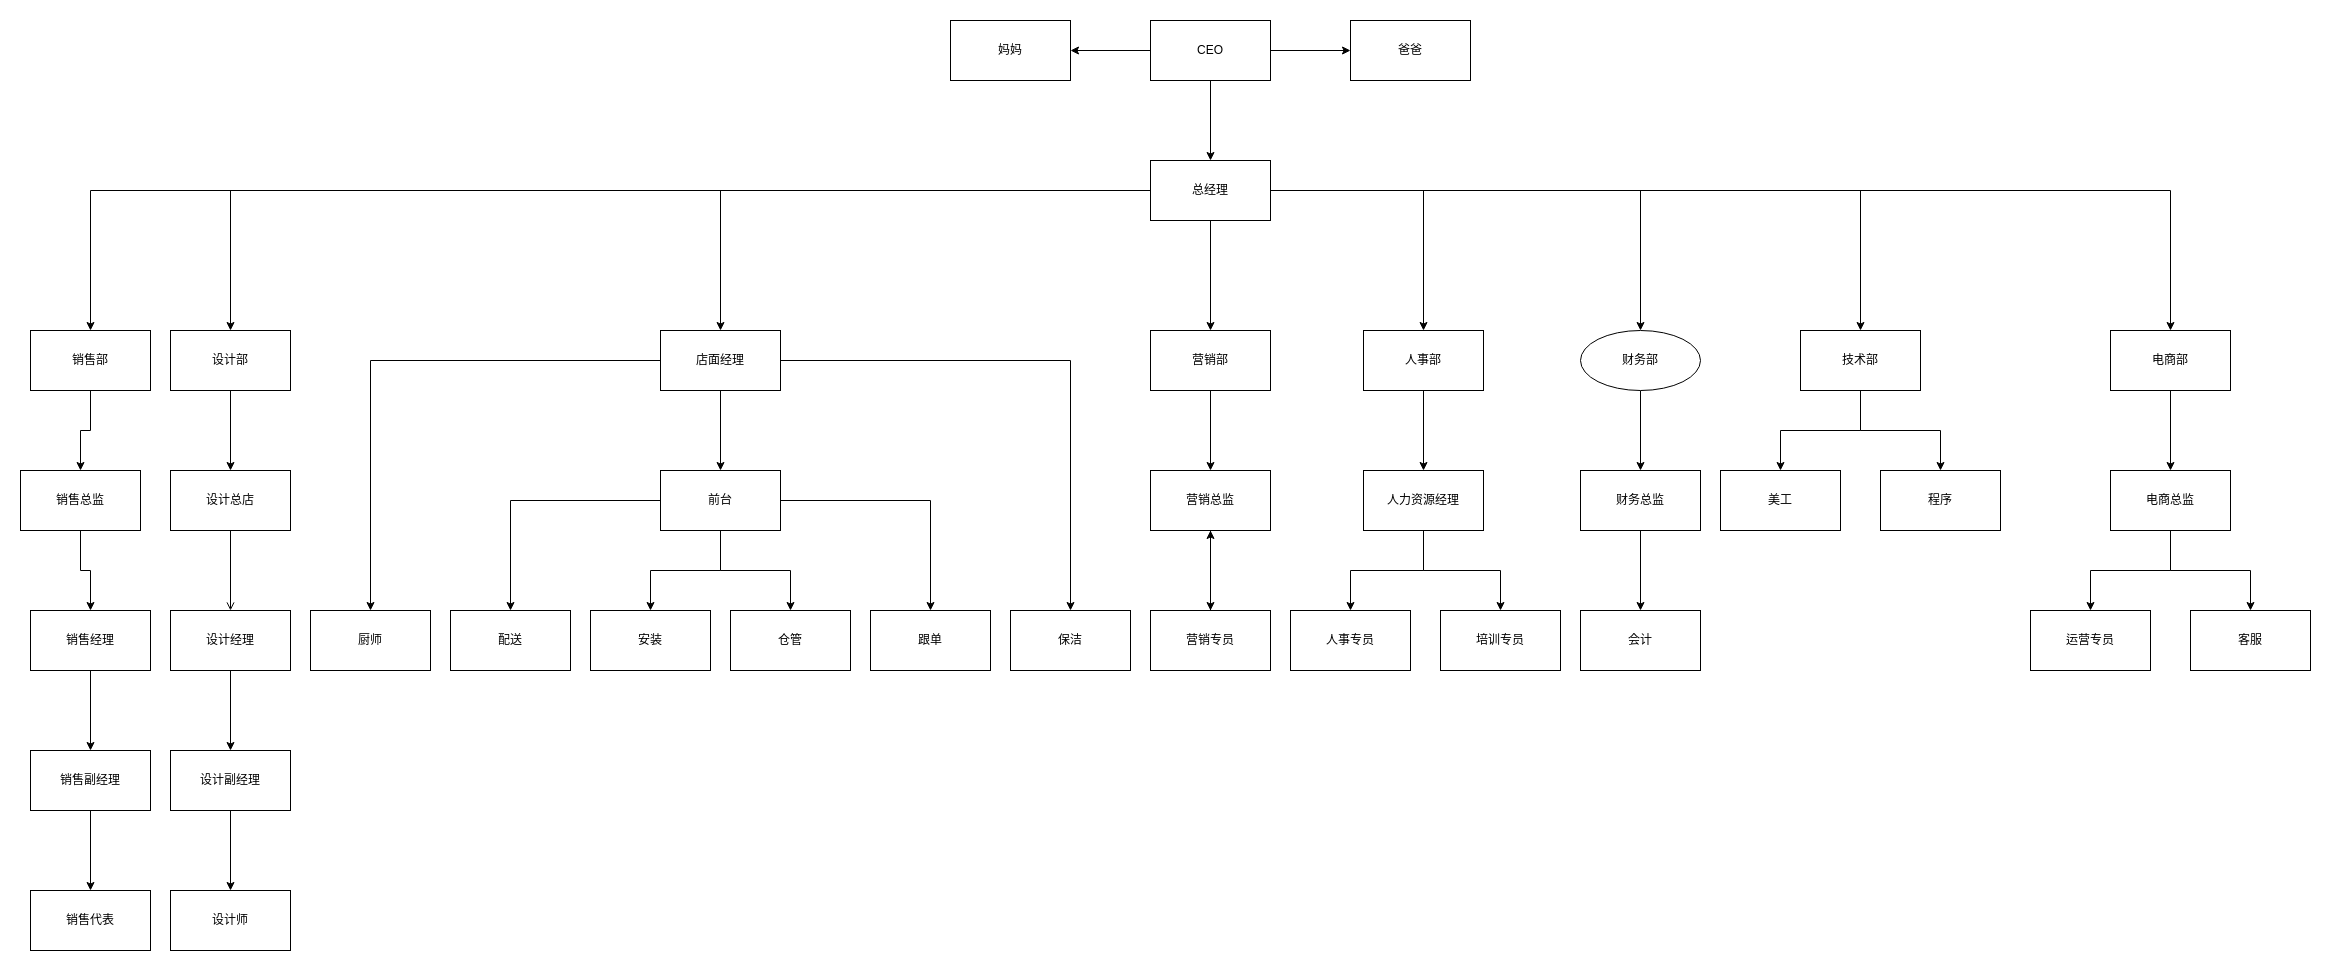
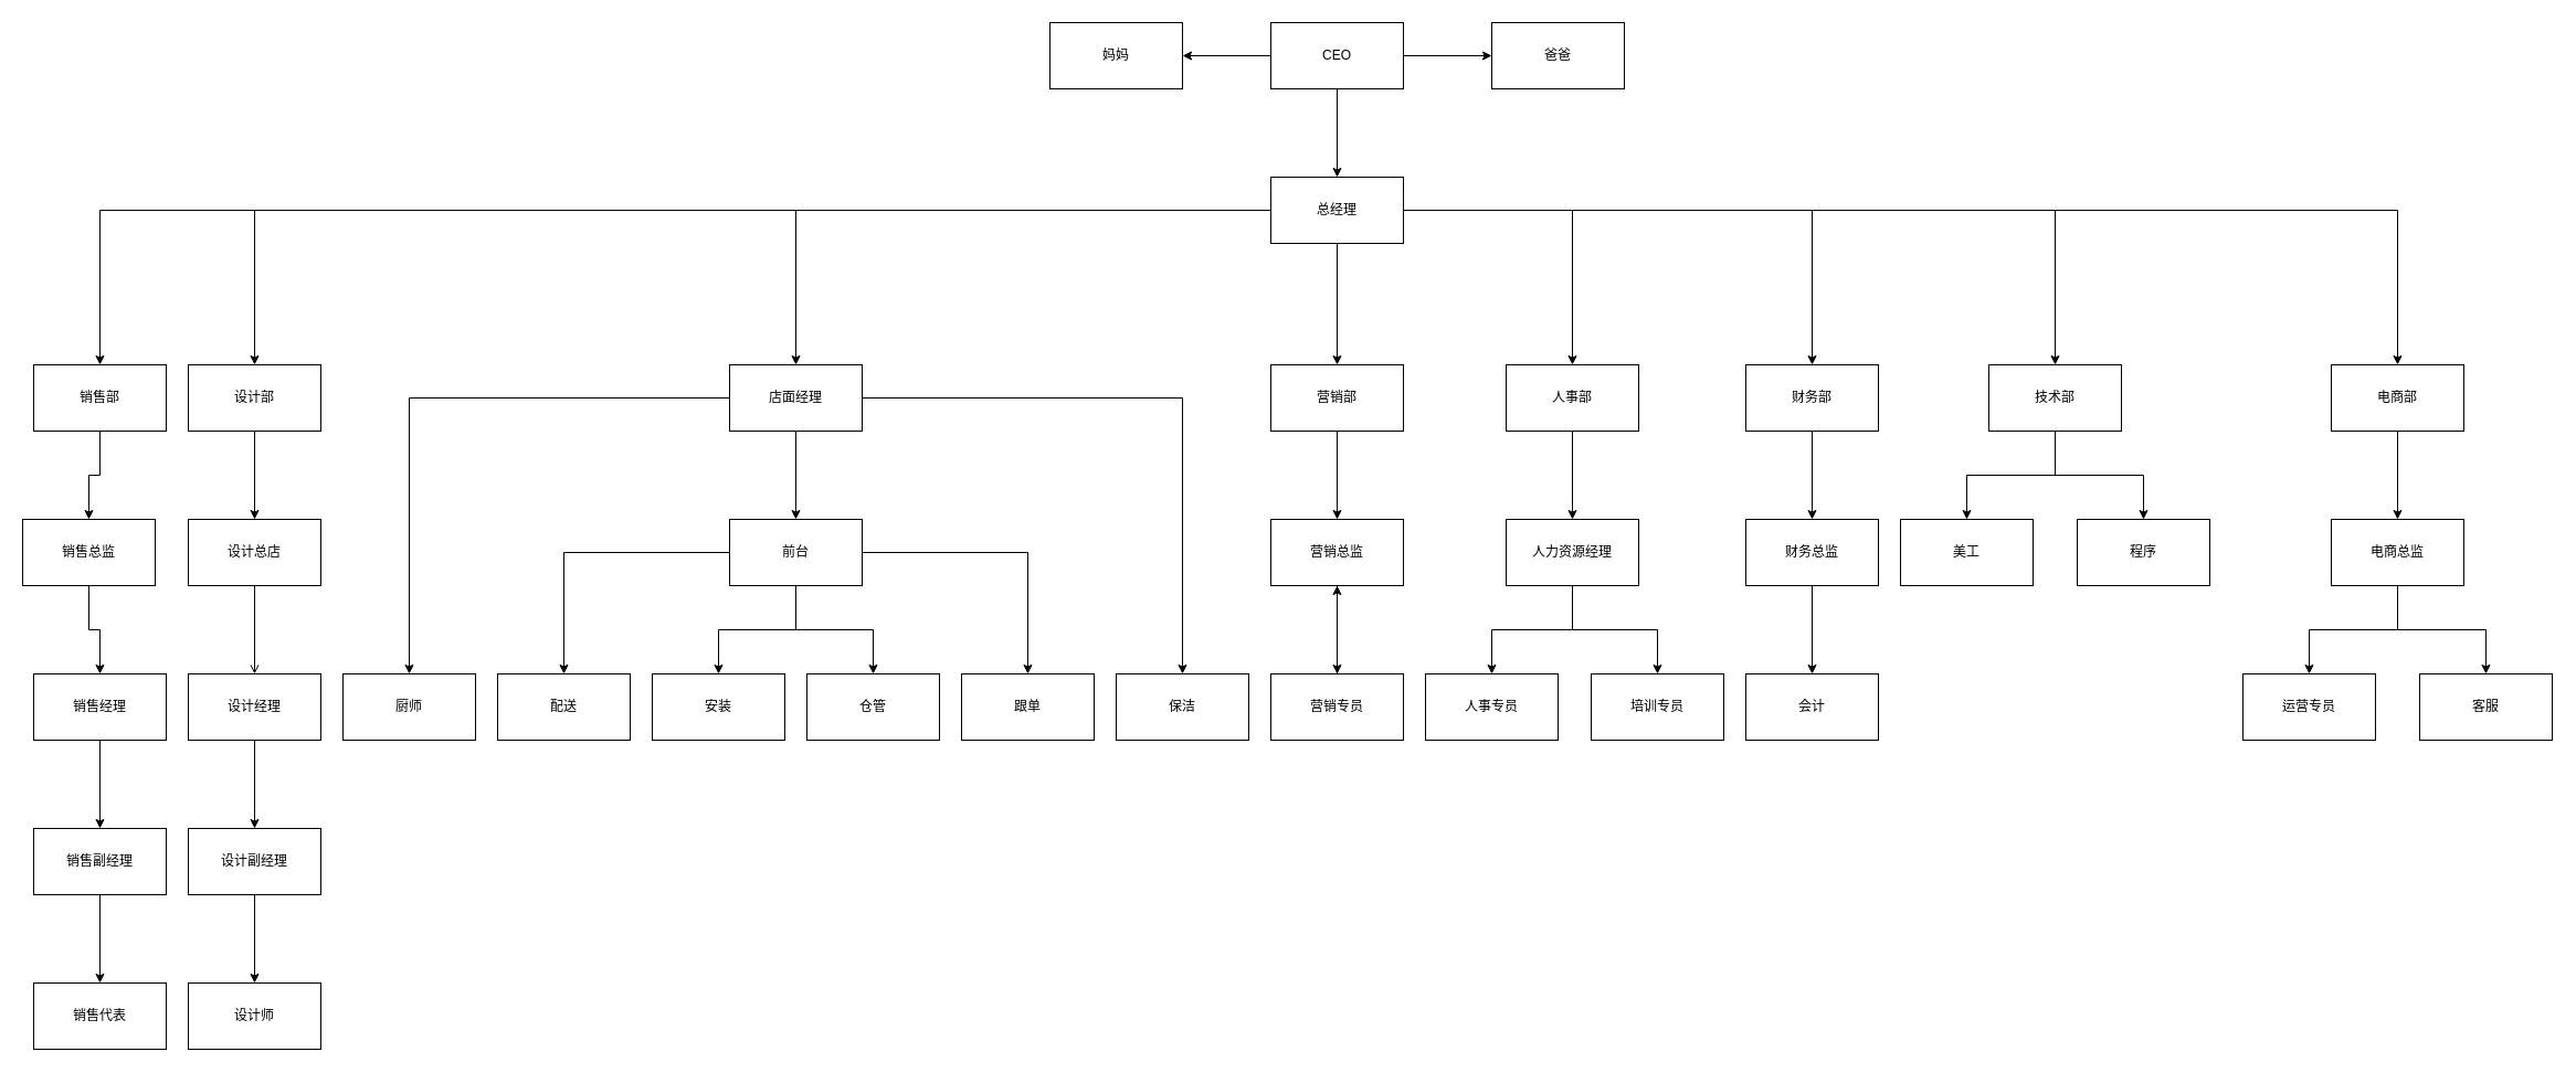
  <mxCell id="0" />
  <mxCell id="1" parent="0" />
  <mxCell id="2" value="" style="edgeStyle=orthogonalEdgeStyle;rounded=0;orthogonalLoop=1;jettySize=auto;html=1;" edge="1" parent="1" source="5" target="6"><mxGeometry relative="1" as="geometry" /></mxCell>
  <mxCell id="3" value="" style="edgeStyle=orthogonalEdgeStyle;rounded=0;orthogonalLoop=1;jettySize=auto;html=1;" edge="1" parent="1" source="5" target="7"><mxGeometry relative="1" as="geometry" /></mxCell>
  <mxCell id="4" value="" style="edgeStyle=orthogonalEdgeStyle;rounded=0;orthogonalLoop=1;jettySize=auto;html=1;" edge="1" parent="1" source="5" target="16"><mxGeometry relative="1" as="geometry" /></mxCell>
  <mxCell id="5" value="CEO" style="rounded=0;whiteSpace=wrap;html=1;" vertex="1" parent="1"><mxGeometry x="1150" y="20" width="120" height="60" as="geometry" /></mxCell>
  <mxCell id="6" value="妈妈" style="rounded=0;whiteSpace=wrap;html=1;" vertex="1" parent="1"><mxGeometry x="950" y="20" width="120" height="60" as="geometry" /></mxCell>
  <mxCell id="7" value="爸爸" style="whiteSpace=wrap;html=1;rounded=0;" vertex="1" parent="1"><mxGeometry x="1350" y="20" width="120" height="60" as="geometry" /></mxCell>
  <mxCell id="8" style="edgeStyle=orthogonalEdgeStyle;rounded=0;orthogonalLoop=1;jettySize=auto;html=1;entryX=0.5;entryY=0;entryDx=0;entryDy=0;" edge="1" parent="1" source="16" target="26"><mxGeometry relative="1" as="geometry" /></mxCell>
  <mxCell id="9" style="edgeStyle=orthogonalEdgeStyle;rounded=0;orthogonalLoop=1;jettySize=auto;html=1;entryX=0.5;entryY=0;entryDx=0;entryDy=0;" edge="1" parent="1" source="16" target="24"><mxGeometry relative="1" as="geometry" /></mxCell>
  <mxCell id="10" style="edgeStyle=orthogonalEdgeStyle;rounded=0;orthogonalLoop=1;jettySize=auto;html=1;" edge="1" parent="1" source="16" target="36"><mxGeometry relative="1" as="geometry" /></mxCell>
  <mxCell id="11" style="edgeStyle=orthogonalEdgeStyle;rounded=0;orthogonalLoop=1;jettySize=auto;html=1;entryX=0.5;entryY=0;entryDx=0;entryDy=0;" edge="1" parent="1" source="16" target="51"><mxGeometry relative="1" as="geometry" /></mxCell>
  <mxCell id="12" style="edgeStyle=orthogonalEdgeStyle;rounded=0;orthogonalLoop=1;jettySize=auto;html=1;entryX=0.5;entryY=0;entryDx=0;entryDy=0;" edge="1" parent="1" source="16" target="57"><mxGeometry relative="1" as="geometry" /></mxCell>
  <mxCell id="13" style="edgeStyle=orthogonalEdgeStyle;rounded=0;orthogonalLoop=1;jettySize=auto;html=1;entryX=0.5;entryY=0;entryDx=0;entryDy=0;" edge="1" parent="1" source="16" target="64"><mxGeometry relative="1" as="geometry" /></mxCell>
  <mxCell id="14" style="edgeStyle=orthogonalEdgeStyle;rounded=0;orthogonalLoop=1;jettySize=auto;html=1;entryX=0.5;entryY=0;entryDx=0;entryDy=0;" edge="1" parent="1" source="16" target="70"><mxGeometry relative="1" as="geometry" /></mxCell>
  <mxCell id="15" style="edgeStyle=orthogonalEdgeStyle;rounded=0;orthogonalLoop=1;jettySize=auto;html=1;entryX=0.5;entryY=0;entryDx=0;entryDy=0;" edge="1" parent="1" source="16" target="73"><mxGeometry relative="1" as="geometry" /></mxCell>
  <mxCell id="16" value="总经理" style="whiteSpace=wrap;html=1;rounded=0;" vertex="1" parent="1"><mxGeometry x="1150" y="160" width="120" height="60" as="geometry" /></mxCell>
  <mxCell id="17" value="" style="edgeStyle=orthogonalEdgeStyle;rounded=0;orthogonalLoop=1;jettySize=auto;html=1;" edge="1" parent="1" source="18" target="20"><mxGeometry relative="1" as="geometry" /></mxCell>
  <mxCell id="18" value="销售总监" style="whiteSpace=wrap;html=1;rounded=0;" vertex="1" parent="1"><mxGeometry x="20" y="470" width="120" height="60" as="geometry" /></mxCell>
  <mxCell id="19" value="" style="edgeStyle=orthogonalEdgeStyle;rounded=0;orthogonalLoop=1;jettySize=auto;html=1;" edge="1" parent="1" source="20" target="22"><mxGeometry relative="1" as="geometry" /></mxCell>
  <mxCell id="20" value="销售经理" style="whiteSpace=wrap;html=1;rounded=0;" vertex="1" parent="1"><mxGeometry x="30" y="610" width="120" height="60" as="geometry" /></mxCell>
  <mxCell id="21" value="" style="edgeStyle=orthogonalEdgeStyle;rounded=0;orthogonalLoop=1;jettySize=auto;html=1;" edge="1" parent="1" source="22" target="48"><mxGeometry relative="1" as="geometry" /></mxCell>
  <mxCell id="22" value="销售副经理" style="whiteSpace=wrap;html=1;rounded=0;" vertex="1" parent="1"><mxGeometry x="30" y="750" width="120" height="60" as="geometry" /></mxCell>
  <mxCell id="23" style="edgeStyle=orthogonalEdgeStyle;rounded=0;orthogonalLoop=1;jettySize=auto;html=1;entryX=0.5;entryY=0;entryDx=0;entryDy=0;" edge="1" parent="1" source="24" target="28"><mxGeometry relative="1" as="geometry" /></mxCell>
  <mxCell id="24" value="设计部" style="rounded=0;whiteSpace=wrap;html=1;" vertex="1" parent="1"><mxGeometry x="170" y="330" width="120" height="60" as="geometry" /></mxCell>
  <mxCell id="25" style="edgeStyle=orthogonalEdgeStyle;rounded=0;orthogonalLoop=1;jettySize=auto;html=1;entryX=0.5;entryY=0;entryDx=0;entryDy=0;" edge="1" parent="1" source="26" target="18"><mxGeometry relative="1" as="geometry" /></mxCell>
  <mxCell id="26" value="销售部" style="rounded=0;whiteSpace=wrap;html=1;" vertex="1" parent="1"><mxGeometry x="30" y="330" width="120" height="60" as="geometry" /></mxCell>
  <mxCell id="27" value="" style="edgeStyle=orthogonalEdgeStyle;rounded=0;orthogonalLoop=1;jettySize=auto;html=1;endArrow=open;" edge="1" parent="1" source="28" target="30"><mxGeometry relative="1" as="geometry" /></mxCell>
  <mxCell id="28" value="设计总店" style="rounded=0;whiteSpace=wrap;html=1;" vertex="1" parent="1"><mxGeometry x="170" y="470" width="120" height="60" as="geometry" /></mxCell>
  <mxCell id="29" value="" style="edgeStyle=orthogonalEdgeStyle;rounded=0;orthogonalLoop=1;jettySize=auto;html=1;" edge="1" parent="1" source="30" target="32"><mxGeometry relative="1" as="geometry" /></mxCell>
  <mxCell id="30" value="设计经理" style="whiteSpace=wrap;html=1;rounded=0;" vertex="1" parent="1"><mxGeometry x="170" y="610" width="120" height="60" as="geometry" /></mxCell>
  <mxCell id="31" value="" style="edgeStyle=orthogonalEdgeStyle;rounded=0;orthogonalLoop=1;jettySize=auto;html=1;" edge="1" parent="1" source="32" target="49"><mxGeometry relative="1" as="geometry" /></mxCell>
  <mxCell id="32" value="设计副经理" style="whiteSpace=wrap;html=1;rounded=0;" vertex="1" parent="1"><mxGeometry x="170" y="750" width="120" height="60" as="geometry" /></mxCell>
  <mxCell id="33" value="" style="edgeStyle=orthogonalEdgeStyle;rounded=0;orthogonalLoop=1;jettySize=auto;html=1;" edge="1" parent="1" source="36" target="41"><mxGeometry relative="1" as="geometry" /></mxCell>
  <mxCell id="34" style="edgeStyle=orthogonalEdgeStyle;rounded=0;orthogonalLoop=1;jettySize=auto;html=1;entryX=0.5;entryY=0;entryDx=0;entryDy=0;" edge="1" parent="1" source="36" target="47"><mxGeometry relative="1" as="geometry" /></mxCell>
  <mxCell id="35" style="edgeStyle=orthogonalEdgeStyle;rounded=0;orthogonalLoop=1;jettySize=auto;html=1;entryX=0.5;entryY=0;entryDx=0;entryDy=0;" edge="1" parent="1" source="36" target="46"><mxGeometry relative="1" as="geometry" /></mxCell>
  <mxCell id="36" value="店面经理" style="rounded=0;whiteSpace=wrap;html=1;" vertex="1" parent="1"><mxGeometry x="660" y="330" width="120" height="60" as="geometry" /></mxCell>
  <mxCell id="37" value="" style="edgeStyle=orthogonalEdgeStyle;rounded=0;orthogonalLoop=1;jettySize=auto;html=1;" edge="1" parent="1" source="41" target="42"><mxGeometry relative="1" as="geometry" /></mxCell>
  <mxCell id="38" value="" style="edgeStyle=orthogonalEdgeStyle;rounded=0;orthogonalLoop=1;jettySize=auto;html=1;" edge="1" parent="1" source="41" target="43"><mxGeometry relative="1" as="geometry" /></mxCell>
  <mxCell id="39" value="" style="edgeStyle=orthogonalEdgeStyle;rounded=0;orthogonalLoop=1;jettySize=auto;html=1;" edge="1" parent="1" source="41" target="44"><mxGeometry relative="1" as="geometry" /></mxCell>
  <mxCell id="40" style="edgeStyle=orthogonalEdgeStyle;rounded=0;orthogonalLoop=1;jettySize=auto;html=1;exitX=0.5;exitY=1;exitDx=0;exitDy=0;entryX=0.5;entryY=0;entryDx=0;entryDy=0;" edge="1" parent="1" source="41" target="45"><mxGeometry relative="1" as="geometry" /></mxCell>
  <mxCell id="41" value="前台" style="whiteSpace=wrap;html=1;rounded=0;" vertex="1" parent="1"><mxGeometry x="660" y="470" width="120" height="60" as="geometry" /></mxCell>
  <mxCell id="42" value="配送" style="whiteSpace=wrap;html=1;rounded=0;" vertex="1" parent="1"><mxGeometry x="450" y="610" width="120" height="60" as="geometry" /></mxCell>
  <mxCell id="43" value="安装" style="whiteSpace=wrap;html=1;rounded=0;" vertex="1" parent="1"><mxGeometry x="590" y="610" width="120" height="60" as="geometry" /></mxCell>
  <mxCell id="44" value="跟单" style="whiteSpace=wrap;html=1;rounded=0;" vertex="1" parent="1"><mxGeometry x="870" y="610" width="120" height="60" as="geometry" /></mxCell>
  <mxCell id="45" value="仓管" style="rounded=0;whiteSpace=wrap;html=1;" vertex="1" parent="1"><mxGeometry x="730" y="610" width="120" height="60" as="geometry" /></mxCell>
  <mxCell id="46" value="保洁" style="rounded=0;whiteSpace=wrap;html=1;" vertex="1" parent="1"><mxGeometry x="1010" y="610" width="120" height="60" as="geometry" /></mxCell>
  <mxCell id="47" value="厨师" style="rounded=0;whiteSpace=wrap;html=1;" vertex="1" parent="1"><mxGeometry x="310" y="610" width="120" height="60" as="geometry" /></mxCell>
  <mxCell id="48" value="销售代表" style="whiteSpace=wrap;html=1;rounded=0;" vertex="1" parent="1"><mxGeometry x="30" y="890" width="120" height="60" as="geometry" /></mxCell>
  <mxCell id="49" value="设计师" style="whiteSpace=wrap;html=1;rounded=0;" vertex="1" parent="1"><mxGeometry x="170" y="890" width="120" height="60" as="geometry" /></mxCell>
  <mxCell id="50" style="edgeStyle=orthogonalEdgeStyle;rounded=0;orthogonalLoop=1;jettySize=auto;html=1;entryX=0.5;entryY=0;entryDx=0;entryDy=0;" edge="1" parent="1" source="51" target="53"><mxGeometry relative="1" as="geometry" /></mxCell>
  <mxCell id="51" value="营销部" style="rounded=0;whiteSpace=wrap;html=1;" vertex="1" parent="1"><mxGeometry x="1150" y="330" width="120" height="60" as="geometry" /></mxCell>
  <mxCell id="52" value="" style="edgeStyle=orthogonalEdgeStyle;rounded=0;orthogonalLoop=1;jettySize=auto;html=1;" edge="1" parent="1" source="53"><mxGeometry relative="1" as="geometry"><mxPoint x="1210" y="610" as="targetPoint" /></mxGeometry></mxCell>
  <mxCell id="53" value="营销总监" style="rounded=0;whiteSpace=wrap;html=1;" vertex="1" parent="1"><mxGeometry x="1150" y="470" width="120" height="60" as="geometry" /></mxCell>
  <mxCell id="54" value="" style="edgeStyle=orthogonalEdgeStyle;rounded=0;orthogonalLoop=1;jettySize=auto;html=1;" edge="1" parent="1" source="55" target="53"><mxGeometry relative="1" as="geometry" /></mxCell>
  <mxCell id="55" value="营销专员" style="whiteSpace=wrap;html=1;rounded=0;" vertex="1" parent="1"><mxGeometry x="1150" y="610" width="120" height="60" as="geometry" /></mxCell>
  <mxCell id="56" value="" style="edgeStyle=orthogonalEdgeStyle;rounded=0;orthogonalLoop=1;jettySize=auto;html=1;" edge="1" parent="1" source="57" target="60"><mxGeometry relative="1" as="geometry" /></mxCell>
  <mxCell id="57" value="人事部" style="rounded=0;whiteSpace=wrap;html=1;" vertex="1" parent="1"><mxGeometry x="1363" y="330" width="120" height="60" as="geometry" /></mxCell>
  <mxCell id="58" value="" style="edgeStyle=orthogonalEdgeStyle;rounded=0;orthogonalLoop=1;jettySize=auto;html=1;" edge="1" parent="1" source="60" target="61"><mxGeometry relative="1" as="geometry" /></mxCell>
  <mxCell id="59" style="edgeStyle=orthogonalEdgeStyle;rounded=0;orthogonalLoop=1;jettySize=auto;html=1;" edge="1" parent="1" source="60" target="62"><mxGeometry relative="1" as="geometry" /></mxCell>
  <mxCell id="60" value="人力资源经理" style="whiteSpace=wrap;html=1;rounded=0;" vertex="1" parent="1"><mxGeometry x="1363" y="470" width="120" height="60" as="geometry" /></mxCell>
  <mxCell id="61" value="人事专员" style="whiteSpace=wrap;html=1;rounded=0;" vertex="1" parent="1"><mxGeometry x="1290" y="610" width="120" height="60" as="geometry" /></mxCell>
  <mxCell id="62" value="培训专员" style="rounded=0;whiteSpace=wrap;html=1;" vertex="1" parent="1"><mxGeometry x="1440" y="610" width="120" height="60" as="geometry" /></mxCell>
  <mxCell id="63" value="" style="edgeStyle=orthogonalEdgeStyle;rounded=0;orthogonalLoop=1;jettySize=auto;html=1;" edge="1" parent="1" source="64" target="66"><mxGeometry relative="1" as="geometry" /></mxCell>
- <mxCell id="64" value="财务部" style="ellipse;whiteSpace=wrap;html=1;" vertex="1" parent="1"><mxGeometry x="1580" y="330" width="120" height="60" as="geometry" /></mxCell>
+ <mxCell id="64" value="财务部" style="rounded=0;whiteSpace=wrap;html=1;" vertex="1" parent="1"><mxGeometry x="1580" y="330" width="120" height="60" as="geometry" /></mxCell>
  <mxCell id="65" value="" style="edgeStyle=orthogonalEdgeStyle;rounded=0;orthogonalLoop=1;jettySize=auto;html=1;" edge="1" parent="1" source="66" target="67"><mxGeometry relative="1" as="geometry" /></mxCell>
  <mxCell id="66" value="财务总监" style="whiteSpace=wrap;html=1;rounded=0;" vertex="1" parent="1"><mxGeometry x="1580" y="470" width="120" height="60" as="geometry" /></mxCell>
  <mxCell id="67" value="会计" style="whiteSpace=wrap;html=1;rounded=0;" vertex="1" parent="1"><mxGeometry x="1580" y="610" width="120" height="60" as="geometry" /></mxCell>
  <mxCell id="68" value="" style="edgeStyle=orthogonalEdgeStyle;rounded=0;orthogonalLoop=1;jettySize=auto;html=1;" edge="1" parent="1" source="70" target="71"><mxGeometry relative="1" as="geometry" /></mxCell>
  <mxCell id="69" style="edgeStyle=orthogonalEdgeStyle;rounded=0;orthogonalLoop=1;jettySize=auto;html=1;entryX=0.5;entryY=0;entryDx=0;entryDy=0;" edge="1" parent="1" source="70" target="74"><mxGeometry relative="1" as="geometry" /></mxCell>
  <mxCell id="70" value="技术部" style="rounded=0;whiteSpace=wrap;html=1;" vertex="1" parent="1"><mxGeometry x="1800" y="330" width="120" height="60" as="geometry" /></mxCell>
  <mxCell id="71" value="美工" style="whiteSpace=wrap;html=1;rounded=0;" vertex="1" parent="1"><mxGeometry x="1720" y="470" width="120" height="60" as="geometry" /></mxCell>
  <mxCell id="72" style="edgeStyle=orthogonalEdgeStyle;rounded=0;orthogonalLoop=1;jettySize=auto;html=1;entryX=0.5;entryY=0;entryDx=0;entryDy=0;" edge="1" parent="1" source="73" target="79"><mxGeometry relative="1" as="geometry" /></mxCell>
  <mxCell id="73" value="电商部" style="rounded=0;whiteSpace=wrap;html=1;" vertex="1" parent="1"><mxGeometry x="2110" y="330" width="120" height="60" as="geometry" /></mxCell>
  <mxCell id="74" value="程序" style="rounded=0;whiteSpace=wrap;html=1;" vertex="1" parent="1"><mxGeometry x="1880" y="470" width="120" height="60" as="geometry" /></mxCell>
  <mxCell id="75" value="运营专员" style="whiteSpace=wrap;html=1;rounded=0;" vertex="1" parent="1"><mxGeometry x="2030" y="610" width="120" height="60" as="geometry" /></mxCell>
  <mxCell id="76" value="客服" style="rounded=0;whiteSpace=wrap;html=1;" vertex="1" parent="1"><mxGeometry x="2190" y="610" width="120" height="60" as="geometry" /></mxCell>
  <mxCell id="77" style="edgeStyle=orthogonalEdgeStyle;rounded=0;orthogonalLoop=1;jettySize=auto;html=1;" edge="1" parent="1" source="79" target="75"><mxGeometry relative="1" as="geometry" /></mxCell>
  <mxCell id="78" style="edgeStyle=orthogonalEdgeStyle;rounded=0;orthogonalLoop=1;jettySize=auto;html=1;" edge="1" parent="1" source="79" target="76"><mxGeometry relative="1" as="geometry" /></mxCell>
  <mxCell id="79" value="电商总监" style="rounded=0;whiteSpace=wrap;html=1;" vertex="1" parent="1"><mxGeometry x="2110" y="470" width="120" height="60" as="geometry" /></mxCell>
